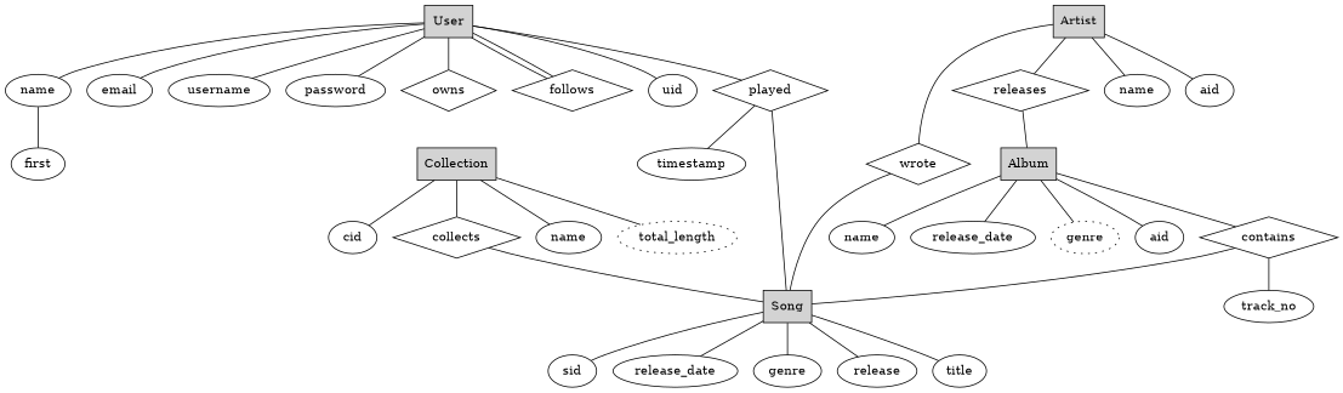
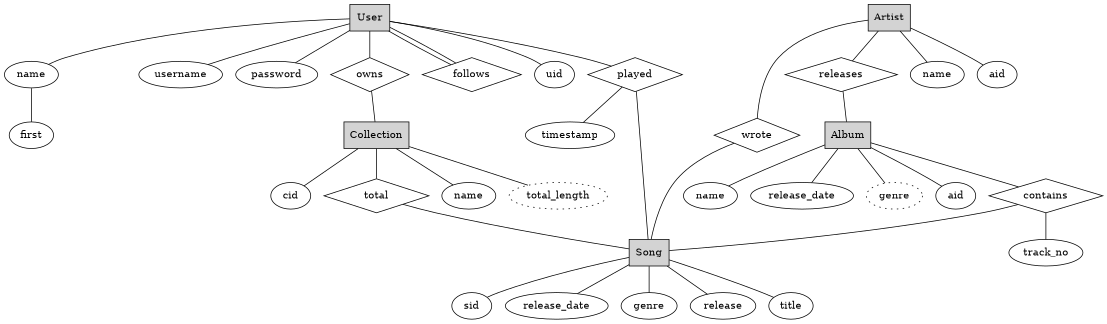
  graph {
    User [shape=box style=filled]
    Collection [shape=box style=filled]
    Song [shape=box style=filled]
    Album [shape=box style=filled]
    Artist [shape=box style=filled]
    owns [height=0.15 shape=diamond width=0.20]
    played [height=0.15 shape=diamond width=0.20]
    follows [height=0.15 shape=diamond width=0.20]
-   collects [height=0.15 shape=diamond width=0.20]
+   collects [height=0.15 shape=diamond width=0.20 label=total]
    contains [height=0.15 shape=diamond width=0.20]
    releases [height=0.15 shape=diamond width=0.20]
    wrote [height=0.15 shape=diamond width=0.20]
    n13 [label=name]
    total_length [style=dotted]
    n15 [label=name]
    n16 [label=release_date]
    n17 [label=genre style=dotted]
    n18 [label=name]
    n19 [label=aid]
    uid
    name
-   email
    username
    password
    cid
    sid
    release_date
    genre
    n29 [label=release]
    title
    aid
    timestamp
    track_no
    first
    subgraph sub_1 {
      User
      Collection
      Song
      Album
      Artist
    }
    subgraph sub_2 {
      User
      Collection
      Song
      Album
      Artist
      owns
      played
      follows
      collects
      contains
      releases
      wrote
    }
    subgraph sub_3 {
      Collection
      n13
    }
    subgraph sub_4 {
      Collection
      total_length
    }
    subgraph sub_5 {
      Album
      n15
    }
    subgraph sub_6 {
      Album
      n16
    }
    subgraph sub_7 {
      subgraph sub_8 {
        Album
        n17
      }
    }
    subgraph sub_9 {
      Artist
      n18
    }
    subgraph sub_10 {
      Artist
      n19
    }
    User -- owns
    User -- played
    User -- follows
    User -- uid
    User -- name
-   User -- email
    User -- username
    User -- password
    Collection -- collects
    Collection -- n13
    Collection -- total_length
    Collection -- cid
    Song -- sid
    Song -- release_date
    Song -- genre
    Song -- n29
    Song -- title
    Album -- contains
    Album -- n15
    Album -- n16
    Album -- n17
    Album -- aid
    Artist -- releases
    Artist -- wrote
    Artist -- n18
    Artist -- n19
+   owns -- Collection
    played -- Song
    played -- timestamp
    follows -- User
    collects -- Song
    contains -- Song
    contains -- track_no
    releases -- Album
    wrote -- Song
    name -- first
  }
